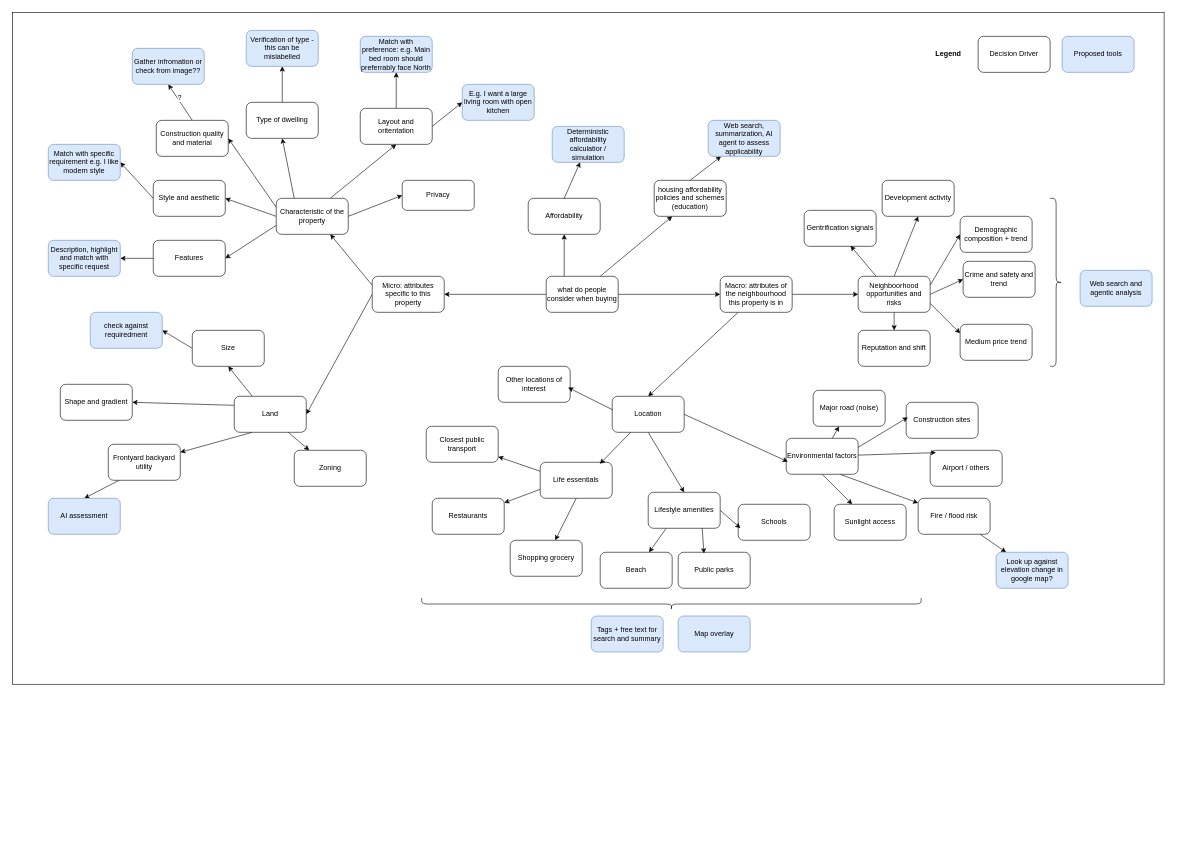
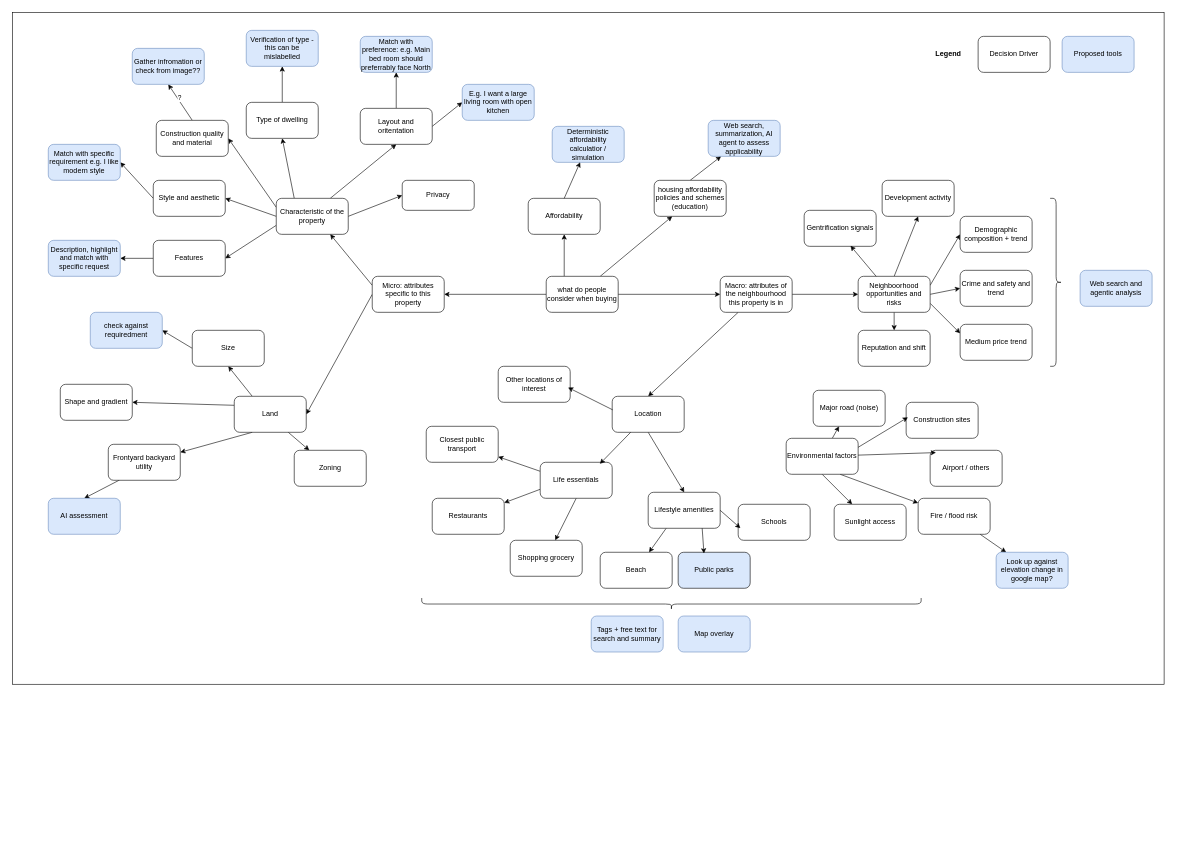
  <mxCell id="0" />
  <mxCell id="1" parent="0" />
  <mxCell id="2" value="" style="rounded=0;whiteSpace=wrap;html=1;" vertex="1" parent="1"><mxGeometry x="20" y="20" width="1920" height="1120" as="geometry" /></mxCell>
  <mxCell id="3" style="edgeStyle=none;html=1;exitX=0;exitY=0.5;exitDx=0;exitDy=0;entryX=1;entryY=0.5;entryDx=0;entryDy=0;" edge="1" parent="1" source="7" target="17"><mxGeometry relative="1" as="geometry" /></mxCell>
  <mxCell id="4" style="edgeStyle=none;html=1;exitX=1;exitY=0.5;exitDx=0;exitDy=0;entryX=0;entryY=0.5;entryDx=0;entryDy=0;" edge="1" parent="1" source="7" target="20"><mxGeometry relative="1" as="geometry" /></mxCell>
  <mxCell id="5" style="edgeStyle=none;html=1;exitX=0.25;exitY=0;exitDx=0;exitDy=0;entryX=0.5;entryY=1;entryDx=0;entryDy=0;" edge="1" parent="1" source="7" target="102"><mxGeometry relative="1" as="geometry" /></mxCell>
  <mxCell id="6" style="edgeStyle=none;html=1;exitX=0.75;exitY=0;exitDx=0;exitDy=0;entryX=0.25;entryY=1;entryDx=0;entryDy=0;" edge="1" parent="1" source="7" target="98"><mxGeometry relative="1" as="geometry" /></mxCell>
  <mxCell id="7" value="what do people consider when buying" style="rounded=1;whiteSpace=wrap;html=1;" vertex="1" parent="1"><mxGeometry x="910" y="460" width="120" height="60" as="geometry" /></mxCell>
  <mxCell id="8" style="edgeStyle=none;html=1;exitX=0.75;exitY=0;exitDx=0;exitDy=0;entryX=0.5;entryY=1;entryDx=0;entryDy=0;" edge="1" parent="1" source="14" target="25"><mxGeometry relative="1" as="geometry" /></mxCell>
  <mxCell id="9" style="edgeStyle=none;html=1;exitX=0.25;exitY=0;exitDx=0;exitDy=0;entryX=0.5;entryY=1;entryDx=0;entryDy=0;" edge="1" parent="1" source="14" target="27"><mxGeometry relative="1" as="geometry" /></mxCell>
  <mxCell id="10" style="edgeStyle=none;html=1;exitX=0;exitY=0.25;exitDx=0;exitDy=0;entryX=1;entryY=0.5;entryDx=0;entryDy=0;" edge="1" parent="1" source="14" target="30"><mxGeometry relative="1" as="geometry" /></mxCell>
  <mxCell id="11" style="edgeStyle=none;html=1;exitX=0;exitY=0.5;exitDx=0;exitDy=0;entryX=1;entryY=0.5;entryDx=0;entryDy=0;" edge="1" parent="1" source="14" target="22"><mxGeometry relative="1" as="geometry" /></mxCell>
  <mxCell id="12" style="edgeStyle=none;html=1;exitX=0;exitY=0.75;exitDx=0;exitDy=0;entryX=1;entryY=0.5;entryDx=0;entryDy=0;" edge="1" parent="1" source="14" target="46"><mxGeometry relative="1" as="geometry" /></mxCell>
  <mxCell id="13" style="edgeStyle=none;html=1;exitX=1;exitY=0.5;exitDx=0;exitDy=0;entryX=0;entryY=0.5;entryDx=0;entryDy=0;" edge="1" parent="1" source="14" target="48"><mxGeometry relative="1" as="geometry" /></mxCell>
  <mxCell id="14" value="Characteristic of the property" style="rounded=1;whiteSpace=wrap;html=1;" vertex="1" parent="1"><mxGeometry x="460" y="330" width="120" height="60" as="geometry" /></mxCell>
  <mxCell id="15" style="edgeStyle=none;html=1;exitX=0;exitY=0.25;exitDx=0;exitDy=0;entryX=0.75;entryY=1;entryDx=0;entryDy=0;" edge="1" parent="1" source="17" target="14"><mxGeometry relative="1" as="geometry" /></mxCell>
  <mxCell id="16" style="edgeStyle=none;html=1;exitX=0;exitY=0.5;exitDx=0;exitDy=0;entryX=1;entryY=0.5;entryDx=0;entryDy=0;" edge="1" parent="1" source="17" target="35"><mxGeometry relative="1" as="geometry" /></mxCell>
  <mxCell id="17" value="Micro: attributes specific to this property" style="rounded=1;whiteSpace=wrap;html=1;" vertex="1" parent="1"><mxGeometry x="620" y="460" width="120" height="60" as="geometry" /></mxCell>
  <mxCell id="18" style="edgeStyle=none;html=1;exitX=0.25;exitY=1;exitDx=0;exitDy=0;entryX=0.5;entryY=0;entryDx=0;entryDy=0;" edge="1" parent="1" source="20" target="54"><mxGeometry relative="1" as="geometry" /></mxCell>
  <mxCell id="19" style="edgeStyle=none;html=1;exitX=1;exitY=0.5;exitDx=0;exitDy=0;entryX=0;entryY=0.5;entryDx=0;entryDy=0;" edge="1" parent="1" source="20" target="91"><mxGeometry relative="1" as="geometry" /></mxCell>
  <mxCell id="20" value="Macro: attributes of the neighbourhood this property is in" style="rounded=1;whiteSpace=wrap;html=1;" vertex="1" parent="1"><mxGeometry x="1200" y="460" width="120" height="60" as="geometry" /></mxCell>
  <mxCell id="21" style="edgeStyle=none;html=1;exitX=0;exitY=0.5;exitDx=0;exitDy=0;entryX=1;entryY=0.5;entryDx=0;entryDy=0;" edge="1" parent="1" source="22" target="44"><mxGeometry relative="1" as="geometry" /></mxCell>
  <mxCell id="22" value="Style and aesthetic" style="rounded=1;whiteSpace=wrap;html=1;" vertex="1" parent="1"><mxGeometry x="255" y="300" width="120" height="60" as="geometry" /></mxCell>
  <mxCell id="23" style="edgeStyle=none;html=1;exitX=0.5;exitY=0;exitDx=0;exitDy=0;entryX=0.5;entryY=1;entryDx=0;entryDy=0;" edge="1" parent="1" source="25" target="41"><mxGeometry relative="1" as="geometry" /></mxCell>
  <mxCell id="24" style="edgeStyle=none;html=1;exitX=1;exitY=0.5;exitDx=0;exitDy=0;entryX=0;entryY=0.5;entryDx=0;entryDy=0;" edge="1" parent="1" source="25" target="47"><mxGeometry relative="1" as="geometry" /></mxCell>
  <mxCell id="25" value="Layout and oritentation" style="rounded=1;whiteSpace=wrap;html=1;" vertex="1" parent="1"><mxGeometry x="600" y="180" width="120" height="60" as="geometry" /></mxCell>
  <mxCell id="26" style="edgeStyle=none;html=1;exitX=0.5;exitY=0;exitDx=0;exitDy=0;" edge="1" parent="1" source="27" target="42"><mxGeometry relative="1" as="geometry" /></mxCell>
  <mxCell id="27" value="Type of dwelling" style="rounded=1;whiteSpace=wrap;html=1;" vertex="1" parent="1"><mxGeometry x="410" y="170" width="120" height="60" as="geometry" /></mxCell>
  <mxCell id="28" style="edgeStyle=none;html=1;exitX=0.5;exitY=0;exitDx=0;exitDy=0;entryX=0.5;entryY=1;entryDx=0;entryDy=0;" edge="1" parent="1" source="30" target="43"><mxGeometry relative="1" as="geometry" /></mxCell>
  <mxCell id="29" value="?" style="edgeLabel;html=1;align=center;verticalAlign=middle;resizable=0;points=[];" vertex="1" connectable="0" parent="28"><mxGeometry x="0.206" y="-3" relative="1" as="geometry"><mxPoint as="offset" /></mxGeometry></mxCell>
  <mxCell id="30" value="Construction quality and material" style="rounded=1;whiteSpace=wrap;html=1;" vertex="1" parent="1"><mxGeometry x="260" y="200" width="120" height="60" as="geometry" /></mxCell>
  <mxCell id="31" style="edgeStyle=none;html=1;exitX=0.25;exitY=0;exitDx=0;exitDy=0;entryX=0.5;entryY=1;entryDx=0;entryDy=0;" edge="1" parent="1" source="35" target="37"><mxGeometry relative="1" as="geometry" /></mxCell>
  <mxCell id="32" style="edgeStyle=none;html=1;exitX=0;exitY=0.25;exitDx=0;exitDy=0;entryX=1;entryY=0.5;entryDx=0;entryDy=0;" edge="1" parent="1" source="35" target="38"><mxGeometry relative="1" as="geometry" /></mxCell>
  <mxCell id="33" style="edgeStyle=none;html=1;exitX=0.25;exitY=1;exitDx=0;exitDy=0;" edge="1" parent="1" source="35" target="51"><mxGeometry relative="1" as="geometry" /></mxCell>
  <mxCell id="34" style="edgeStyle=none;html=1;exitX=0.75;exitY=1;exitDx=0;exitDy=0;" edge="1" parent="1" source="35" target="96"><mxGeometry relative="1" as="geometry" /></mxCell>
  <mxCell id="35" value="Land" style="rounded=1;whiteSpace=wrap;html=1;" vertex="1" parent="1"><mxGeometry x="390" y="660" width="120" height="60" as="geometry" /></mxCell>
  <mxCell id="36" style="edgeStyle=none;html=1;exitX=0;exitY=0.5;exitDx=0;exitDy=0;entryX=1;entryY=0.5;entryDx=0;entryDy=0;" edge="1" parent="1" source="37" target="52"><mxGeometry relative="1" as="geometry" /></mxCell>
  <mxCell id="37" value="Size" style="rounded=1;whiteSpace=wrap;html=1;" vertex="1" parent="1"><mxGeometry x="320" y="550" width="120" height="60" as="geometry" /></mxCell>
  <mxCell id="38" value="Shape and gradient" style="rounded=1;whiteSpace=wrap;html=1;" vertex="1" parent="1"><mxGeometry x="100" y="640" width="120" height="60" as="geometry" /></mxCell>
  <mxCell id="39" style="edgeStyle=none;html=1;" edge="1" parent="1" source="40" target="64"><mxGeometry relative="1" as="geometry" /></mxCell>
  <mxCell id="40" value="Fire / flood risk" style="rounded=1;whiteSpace=wrap;html=1;" vertex="1" parent="1"><mxGeometry x="1530" y="830" width="120" height="60" as="geometry" /></mxCell>
  <mxCell id="41" value="Match with preference: e.g. Main bed room should preferrably face North" style="rounded=1;whiteSpace=wrap;html=1;fillColor=#dae8fc;strokeColor=#6c8ebf;" vertex="1" parent="1"><mxGeometry x="600" y="60" width="120" height="60" as="geometry" /></mxCell>
  <mxCell id="42" value="Verification of type - this can be mislabelled" style="rounded=1;whiteSpace=wrap;html=1;fillColor=#dae8fc;strokeColor=#6c8ebf;" vertex="1" parent="1"><mxGeometry x="410" y="50" width="120" height="60" as="geometry" /></mxCell>
  <mxCell id="43" value="Gather infromation or check from image??" style="rounded=1;whiteSpace=wrap;html=1;fillColor=#dae8fc;strokeColor=#6c8ebf;" vertex="1" parent="1"><mxGeometry x="220" y="80" width="120" height="60" as="geometry" /></mxCell>
  <mxCell id="44" value="Match with specific requirement e.g. I like modern style" style="rounded=1;whiteSpace=wrap;html=1;fillColor=#dae8fc;strokeColor=#6c8ebf;" vertex="1" parent="1"><mxGeometry x="80" y="240" width="120" height="60" as="geometry" /></mxCell>
  <mxCell id="45" style="edgeStyle=none;html=1;exitX=0;exitY=0.5;exitDx=0;exitDy=0;entryX=1;entryY=0.5;entryDx=0;entryDy=0;" edge="1" parent="1" source="46" target="49"><mxGeometry relative="1" as="geometry" /></mxCell>
  <mxCell id="46" value="Features" style="rounded=1;whiteSpace=wrap;html=1;" vertex="1" parent="1"><mxGeometry x="255" y="400" width="120" height="60" as="geometry" /></mxCell>
  <mxCell id="47" value="E.g. I want a large living room with open kitchen" style="rounded=1;whiteSpace=wrap;html=1;fillColor=#dae8fc;strokeColor=#6c8ebf;" vertex="1" parent="1"><mxGeometry x="770" y="140" width="120" height="60" as="geometry" /></mxCell>
  <mxCell id="48" value="Privacy" style="rounded=1;whiteSpace=wrap;html=1;" vertex="1" parent="1"><mxGeometry x="670" y="300" width="120" height="50" as="geometry" /></mxCell>
  <mxCell id="49" value="Description, highlight and match with specific request" style="rounded=1;whiteSpace=wrap;html=1;fillColor=#dae8fc;strokeColor=#6c8ebf;" vertex="1" parent="1"><mxGeometry x="80" y="400" width="120" height="60" as="geometry" /></mxCell>
  <mxCell id="50" style="edgeStyle=none;html=1;exitX=0.156;exitY=0.993;exitDx=0;exitDy=0;entryX=0.5;entryY=0;entryDx=0;entryDy=0;exitPerimeter=0;" edge="1" parent="1" source="51" target="65"><mxGeometry relative="1" as="geometry" /></mxCell>
  <mxCell id="51" value="Frontyard backyard utility" style="rounded=1;whiteSpace=wrap;html=1;" vertex="1" parent="1"><mxGeometry x="180" y="740" width="120" height="60" as="geometry" /></mxCell>
  <mxCell id="52" value="check against requiredment" style="rounded=1;whiteSpace=wrap;html=1;fillColor=#dae8fc;strokeColor=#6c8ebf;" vertex="1" parent="1"><mxGeometry x="150" y="520" width="120" height="60" as="geometry" /></mxCell>
  <mxCell id="53" style="edgeStyle=none;html=1;exitX=0.5;exitY=1;exitDx=0;exitDy=0;entryX=0.5;entryY=0;entryDx=0;entryDy=0;" edge="1" parent="1" source="54" target="71"><mxGeometry relative="1" as="geometry" /></mxCell>
  <mxCell id="54" value="Location" style="rounded=1;whiteSpace=wrap;html=1;" vertex="1" parent="1"><mxGeometry x="1020" y="660" width="120" height="60" as="geometry" /></mxCell>
  <mxCell id="55" value="Closest public transport" style="rounded=1;whiteSpace=wrap;html=1;" vertex="1" parent="1"><mxGeometry x="710" y="710" width="120" height="60" as="geometry" /></mxCell>
  <mxCell id="56" value="Shopping grocery" style="rounded=1;whiteSpace=wrap;html=1;" vertex="1" parent="1"><mxGeometry x="850" y="900" width="120" height="60" as="geometry" /></mxCell>
  <mxCell id="57" value="Restaurants" style="rounded=1;whiteSpace=wrap;html=1;" vertex="1" parent="1"><mxGeometry x="720" y="830" width="120" height="60" as="geometry" /></mxCell>
  <mxCell id="58" value="Other locations of interest" style="rounded=1;whiteSpace=wrap;html=1;" vertex="1" parent="1"><mxGeometry x="830" y="610" width="120" height="60" as="geometry" /></mxCell>
- <mxCell id="59" value="Public parks" style="rounded=1;whiteSpace=wrap;html=1;" vertex="1" parent="1"><mxGeometry x="1130" y="920" width="120" height="60" as="geometry" /></mxCell>
+ <mxCell id="59" value="Public parks" style="rounded=1;whiteSpace=wrap;html=1;fillColor=#dae8fc;" vertex="1" parent="1"><mxGeometry x="1130" y="920" width="120" height="60" as="geometry" /></mxCell>
  <mxCell id="60" value="Beach" style="rounded=1;whiteSpace=wrap;html=1;" vertex="1" parent="1"><mxGeometry x="1000" y="920" width="120" height="60" as="geometry" /></mxCell>
  <mxCell id="61" value="Schools" style="rounded=1;whiteSpace=wrap;html=1;" vertex="1" parent="1"><mxGeometry x="1230" y="840" width="120" height="60" as="geometry" /></mxCell>
  <mxCell id="62" value="" style="shape=curlyBracket;whiteSpace=wrap;html=1;rounded=1;flipH=1;labelPosition=right;verticalLabelPosition=middle;align=left;verticalAlign=middle;rotation=90;" vertex="1" parent="1"><mxGeometry x="1108.75" y="590" width="20" height="832.5" as="geometry" /></mxCell>
  <mxCell id="63" value="Tags + free text for search and summary" style="rounded=1;whiteSpace=wrap;html=1;fillColor=#dae8fc;strokeColor=#6c8ebf;" vertex="1" parent="1"><mxGeometry x="985" y="1026.25" width="120" height="60" as="geometry" /></mxCell>
  <mxCell id="64" value="Look up against elevation change in google map?" style="rounded=1;whiteSpace=wrap;html=1;fillColor=#dae8fc;strokeColor=#6c8ebf;" vertex="1" parent="1"><mxGeometry x="1660" y="920" width="120" height="60" as="geometry" /></mxCell>
  <mxCell id="65" value="AI assessment" style="rounded=1;whiteSpace=wrap;html=1;fillColor=#dae8fc;strokeColor=#6c8ebf;" vertex="1" parent="1"><mxGeometry x="80" y="830" width="120" height="60" as="geometry" /></mxCell>
  <mxCell id="66" style="edgeStyle=none;html=1;exitX=0;exitY=0.25;exitDx=0;exitDy=0;" edge="1" parent="1" source="69" target="55"><mxGeometry relative="1" as="geometry" /></mxCell>
  <mxCell id="67" style="edgeStyle=none;html=1;exitX=0;exitY=0.75;exitDx=0;exitDy=0;" edge="1" parent="1" source="69" target="57"><mxGeometry relative="1" as="geometry" /></mxCell>
  <mxCell id="68" style="edgeStyle=none;html=1;exitX=0.5;exitY=1;exitDx=0;exitDy=0;" edge="1" parent="1" source="69" target="56"><mxGeometry relative="1" as="geometry" /></mxCell>
  <mxCell id="69" value="Life essentials" style="rounded=1;whiteSpace=wrap;html=1;" vertex="1" parent="1"><mxGeometry x="900" y="770" width="120" height="60" as="geometry" /></mxCell>
  <mxCell id="70" style="edgeStyle=none;html=1;exitX=0.25;exitY=1;exitDx=0;exitDy=0;" edge="1" parent="1" source="71" target="60"><mxGeometry relative="1" as="geometry" /></mxCell>
  <mxCell id="71" value="Lifestyle amenities" style="rounded=1;whiteSpace=wrap;html=1;" vertex="1" parent="1"><mxGeometry x="1080" y="820" width="120" height="60" as="geometry" /></mxCell>
  <mxCell id="72" style="edgeStyle=none;html=1;" edge="1" parent="1" source="75" target="76"><mxGeometry relative="1" as="geometry" /></mxCell>
  <mxCell id="73" style="edgeStyle=none;html=1;exitX=0.5;exitY=1;exitDx=0;exitDy=0;" edge="1" parent="1" source="75" target="106"><mxGeometry relative="1" as="geometry" /></mxCell>
  <mxCell id="74" style="edgeStyle=none;html=1;exitX=0.75;exitY=1;exitDx=0;exitDy=0;" edge="1" parent="1" source="75" target="40"><mxGeometry relative="1" as="geometry" /></mxCell>
  <mxCell id="75" value="Environmental factors" style="rounded=1;whiteSpace=wrap;html=1;" vertex="1" parent="1"><mxGeometry x="1310" y="730" width="120" height="60" as="geometry" /></mxCell>
  <mxCell id="76" value="Major road (noise)" style="rounded=1;whiteSpace=wrap;html=1;" vertex="1" parent="1"><mxGeometry x="1355" y="650" width="120" height="60" as="geometry" /></mxCell>
  <mxCell id="77" value="Construction sites" style="rounded=1;whiteSpace=wrap;html=1;" vertex="1" parent="1"><mxGeometry x="1510" y="670" width="120" height="60" as="geometry" /></mxCell>
  <mxCell id="78" value="Airport / others" style="rounded=1;whiteSpace=wrap;html=1;" vertex="1" parent="1"><mxGeometry x="1550" y="750" width="120" height="60" as="geometry" /></mxCell>
  <mxCell id="79" style="edgeStyle=none;html=1;exitX=0.007;exitY=0.376;exitDx=0;exitDy=0;entryX=0.971;entryY=0.59;entryDx=0;entryDy=0;entryPerimeter=0;exitPerimeter=0;" edge="1" parent="1" source="54" target="58"><mxGeometry relative="1" as="geometry" /></mxCell>
  <mxCell id="80" style="edgeStyle=none;html=1;entryX=0.829;entryY=0.043;entryDx=0;entryDy=0;entryPerimeter=0;" edge="1" parent="1" source="54" target="69"><mxGeometry relative="1" as="geometry" /></mxCell>
  <mxCell id="81" style="edgeStyle=none;html=1;exitX=0.75;exitY=1;exitDx=0;exitDy=0;entryX=0.358;entryY=0.031;entryDx=0;entryDy=0;entryPerimeter=0;" edge="1" parent="1" source="71" target="59"><mxGeometry relative="1" as="geometry" /></mxCell>
  <mxCell id="82" style="edgeStyle=none;html=1;exitX=1;exitY=0.5;exitDx=0;exitDy=0;entryX=0.031;entryY=0.662;entryDx=0;entryDy=0;entryPerimeter=0;" edge="1" parent="1" source="71" target="61"><mxGeometry relative="1" as="geometry" /></mxCell>
- <mxCell id="83" style="edgeStyle=none;html=1;exitX=1;exitY=0.5;exitDx=0;exitDy=0;entryX=0.023;entryY=0.65;entryDx=0;entryDy=0;entryPerimeter=0;" edge="1" parent="1" source="54" target="75"><mxGeometry relative="1" as="geometry" /></mxCell>
  <mxCell id="84" style="edgeStyle=none;html=1;entryX=0.081;entryY=0.064;entryDx=0;entryDy=0;entryPerimeter=0;" edge="1" parent="1" source="75" target="78"><mxGeometry relative="1" as="geometry" /></mxCell>
  <mxCell id="85" style="edgeStyle=none;html=1;exitX=1;exitY=0.25;exitDx=0;exitDy=0;entryX=0.024;entryY=0.417;entryDx=0;entryDy=0;entryPerimeter=0;" edge="1" parent="1" source="75" target="77"><mxGeometry relative="1" as="geometry" /></mxCell>
  <mxCell id="86" style="edgeStyle=none;html=1;exitX=1;exitY=0.25;exitDx=0;exitDy=0;entryX=0;entryY=0.5;entryDx=0;entryDy=0;" edge="1" parent="1" source="91" target="92"><mxGeometry relative="1" as="geometry" /></mxCell>
  <mxCell id="87" style="edgeStyle=none;html=1;exitX=1;exitY=0.5;exitDx=0;exitDy=0;entryX=0;entryY=0.5;entryDx=0;entryDy=0;" edge="1" parent="1" source="91" target="93"><mxGeometry relative="1" as="geometry" /></mxCell>
  <mxCell id="88" style="edgeStyle=none;html=1;exitX=1;exitY=0.75;exitDx=0;exitDy=0;entryX=0;entryY=0.25;entryDx=0;entryDy=0;" edge="1" parent="1" source="91" target="94"><mxGeometry relative="1" as="geometry" /></mxCell>
  <mxCell id="89" style="edgeStyle=none;html=1;exitX=0.5;exitY=1;exitDx=0;exitDy=0;entryX=0.5;entryY=0;entryDx=0;entryDy=0;" edge="1" parent="1" source="91" target="95"><mxGeometry relative="1" as="geometry" /></mxCell>
  <mxCell id="90" style="edgeStyle=none;html=1;exitX=0.5;exitY=0;exitDx=0;exitDy=0;entryX=0.5;entryY=1;entryDx=0;entryDy=0;" edge="1" parent="1" source="91" target="99"><mxGeometry relative="1" as="geometry" /></mxCell>
  <mxCell id="91" value="Neighboorhood opportunities and risks" style="rounded=1;whiteSpace=wrap;html=1;" vertex="1" parent="1"><mxGeometry x="1430" y="460" width="120" height="60" as="geometry" /></mxCell>
  <mxCell id="92" value="Demographic composition + trend" style="rounded=1;whiteSpace=wrap;html=1;" vertex="1" parent="1"><mxGeometry x="1600" y="360" width="120" height="60" as="geometry" /></mxCell>
- <mxCell id="93" value="Crime and safety and trend" style="rounded=1;whiteSpace=wrap;html=1;" vertex="1" parent="1"><mxGeometry x="1605" y="435" width="120" height="60" as="geometry" /></mxCell>
+ <mxCell id="93" value="Crime and safety and trend" style="rounded=1;whiteSpace=wrap;html=1;" vertex="1" parent="1"><mxGeometry x="1600" y="450" width="120" height="60" as="geometry" /></mxCell>
  <mxCell id="94" value="Medium price trend" style="rounded=1;whiteSpace=wrap;html=1;" vertex="1" parent="1"><mxGeometry x="1600" y="540" width="120" height="60" as="geometry" /></mxCell>
  <mxCell id="95" value="Reputation and shift" style="rounded=1;whiteSpace=wrap;html=1;" vertex="1" parent="1"><mxGeometry x="1430" y="550" width="120" height="60" as="geometry" /></mxCell>
  <mxCell id="96" value="Zoning" style="rounded=1;whiteSpace=wrap;html=1;" vertex="1" parent="1"><mxGeometry x="490" y="750" width="120" height="60" as="geometry" /></mxCell>
  <mxCell id="97" style="edgeStyle=none;html=1;exitX=0.5;exitY=0;exitDx=0;exitDy=0;" edge="1" parent="1" source="98" target="101"><mxGeometry relative="1" as="geometry" /></mxCell>
  <mxCell id="98" value="housing affordability policies and schemes (education)" style="rounded=1;whiteSpace=wrap;html=1;" vertex="1" parent="1"><mxGeometry x="1090" y="300" width="120" height="60" as="geometry" /></mxCell>
  <mxCell id="99" value="Development activity" style="rounded=1;whiteSpace=wrap;html=1;fontStyle=0" vertex="1" parent="1"><mxGeometry x="1470" y="300" width="120" height="60" as="geometry" /></mxCell>
  <mxCell id="100" value="Map overlay" style="rounded=1;whiteSpace=wrap;html=1;fillColor=#dae8fc;strokeColor=#6c8ebf;" vertex="1" parent="1"><mxGeometry x="1130" y="1026.25" width="120" height="60" as="geometry" /></mxCell>
  <mxCell id="101" value="Web search, summarization, AI agent to assess applicability" style="rounded=1;whiteSpace=wrap;html=1;fillColor=#dae8fc;strokeColor=#6c8ebf;" vertex="1" parent="1"><mxGeometry x="1180" y="200" width="120" height="60" as="geometry" /></mxCell>
  <mxCell id="102" value="Affordability" style="rounded=1;whiteSpace=wrap;html=1;" vertex="1" parent="1"><mxGeometry x="880" y="330" width="120" height="60" as="geometry" /></mxCell>
  <mxCell id="103" value="Deterministic affordability calculatior / simulation" style="rounded=1;whiteSpace=wrap;html=1;fillColor=#dae8fc;strokeColor=#6c8ebf;" vertex="1" parent="1"><mxGeometry x="920" y="210" width="120" height="60" as="geometry" /></mxCell>
  <mxCell id="104" value="" style="shape=curlyBracket;whiteSpace=wrap;html=1;rounded=1;flipH=1;labelPosition=right;verticalLabelPosition=middle;align=left;verticalAlign=middle;rotation=0;" vertex="1" parent="1"><mxGeometry x="1750" y="330" width="20" height="280" as="geometry" /></mxCell>
  <mxCell id="105" value="Web search and agentic analysis" style="rounded=1;whiteSpace=wrap;html=1;fillColor=#dae8fc;strokeColor=#6c8ebf;" vertex="1" parent="1"><mxGeometry x="1800" y="450" width="120" height="60" as="geometry" /></mxCell>
  <mxCell id="106" value="Sunlight access" style="rounded=1;whiteSpace=wrap;html=1;" vertex="1" parent="1"><mxGeometry x="1390" y="840" width="120" height="60" as="geometry" /></mxCell>
  <mxCell id="107" value="Gentrification signals" style="rounded=1;whiteSpace=wrap;html=1;" vertex="1" parent="1"><mxGeometry x="1340" y="350" width="120" height="60" as="geometry" /></mxCell>
  <mxCell id="108" style="edgeStyle=none;html=1;exitX=0.25;exitY=0;exitDx=0;exitDy=0;entryX=0.644;entryY=0.985;entryDx=0;entryDy=0;entryPerimeter=0;" edge="1" parent="1" source="91" target="107"><mxGeometry relative="1" as="geometry" /></mxCell>
  <mxCell id="109" style="edgeStyle=none;html=1;exitX=0.5;exitY=0;exitDx=0;exitDy=0;entryX=0.388;entryY=0.998;entryDx=0;entryDy=0;entryPerimeter=0;" edge="1" parent="1" source="102" target="103"><mxGeometry relative="1" as="geometry" /></mxCell>
  <mxCell id="110" value="Decision Driver" style="rounded=1;whiteSpace=wrap;html=1;fontStyle=0" vertex="1" parent="1"><mxGeometry x="1630" y="60" width="120" height="60" as="geometry" /></mxCell>
  <mxCell id="111" value="Proposed tools" style="rounded=1;whiteSpace=wrap;html=1;fillColor=#dae8fc;strokeColor=#6c8ebf;" vertex="1" parent="1"><mxGeometry x="1770" y="60" width="120" height="60" as="geometry" /></mxCell>
  <mxCell id="112" value="Legend" style="text;html=1;align=center;verticalAlign=middle;resizable=0;points=[];autosize=1;strokeColor=none;fillColor=none;fontStyle=1" vertex="1" parent="1"><mxGeometry x="1550" y="75" width="60" height="30" as="geometry" /></mxCell>
